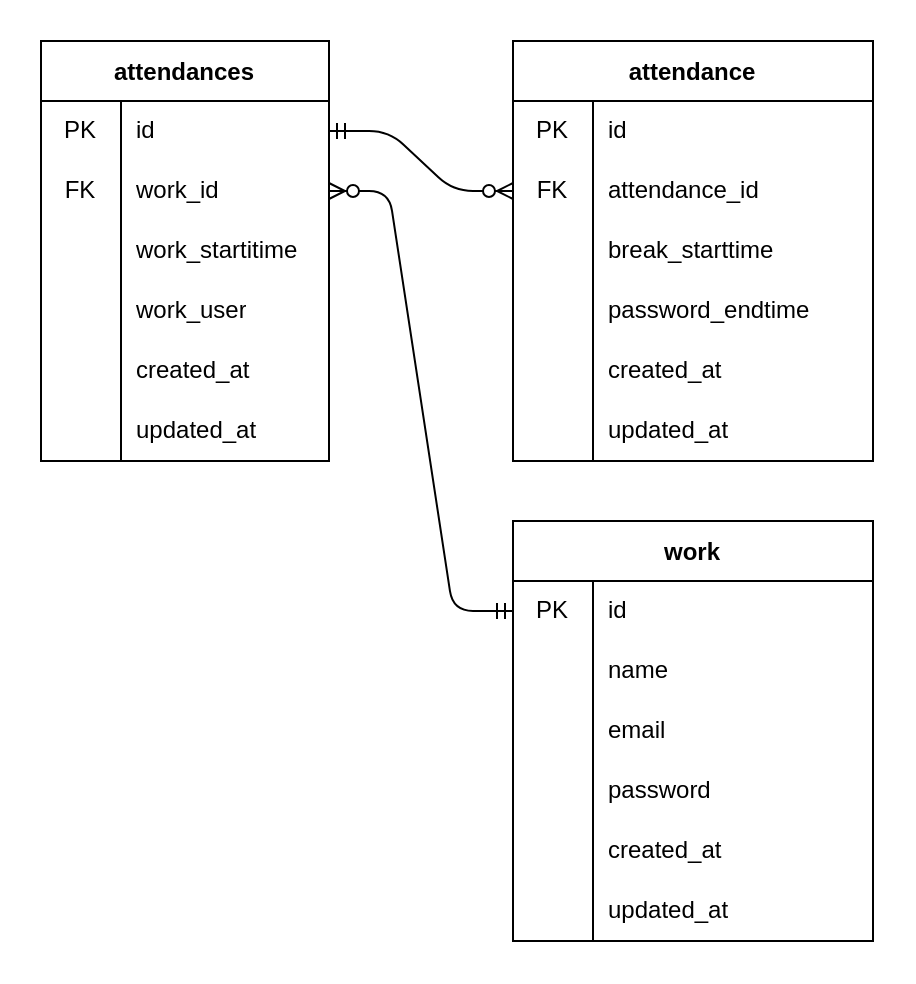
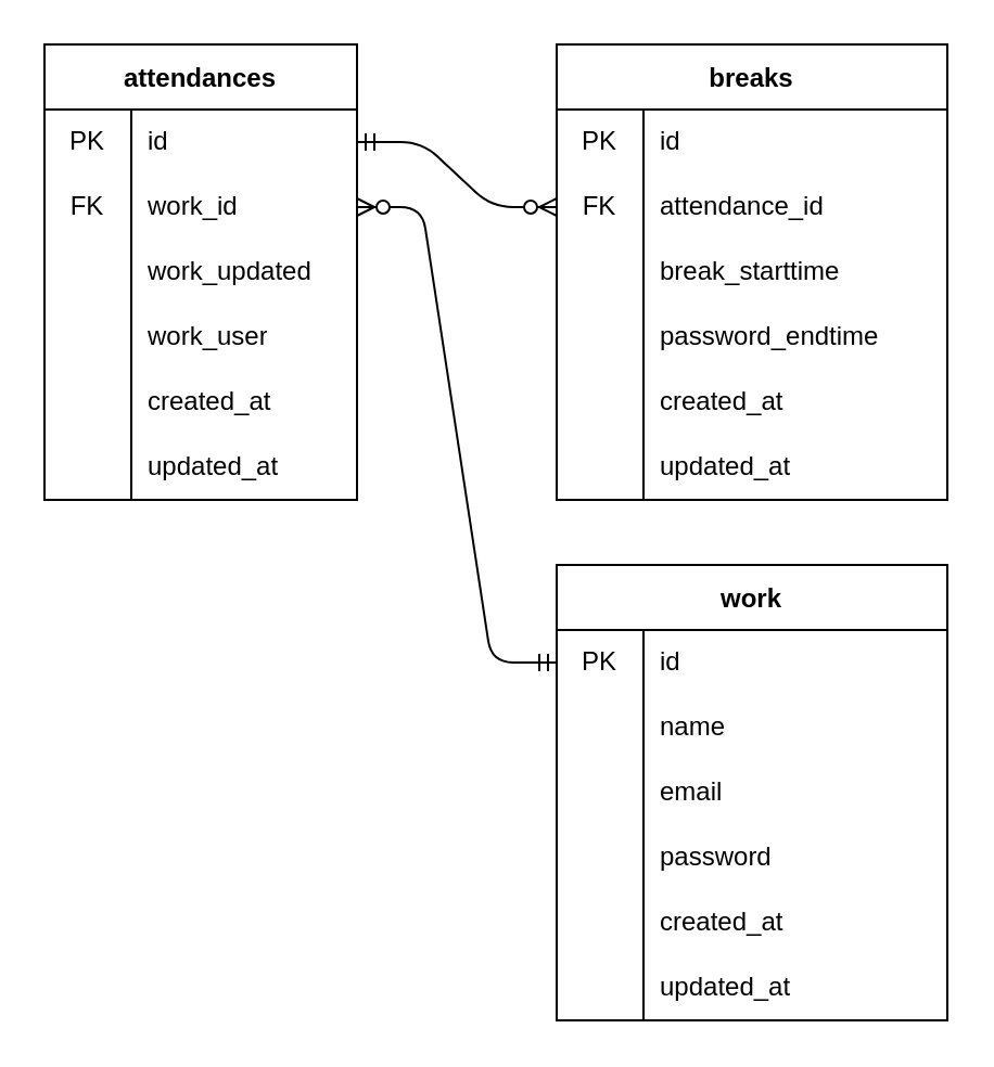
  <mxCell id="0" />
  <mxCell id="1" parent="0" />
  <mxCell id="2" value="work" style="shape=table;startSize=30;container=1;collapsible=0;childLayout=tableLayout;fixedRows=1;rowLines=0;fontStyle=1;" parent="1" vertex="1"><mxGeometry x="256" y="260" width="180" height="210" as="geometry" /></mxCell>
  <mxCell id="3" value="" style="shape=tableRow;horizontal=0;startSize=0;swimlaneHead=0;swimlaneBody=0;top=0;left=0;bottom=0;right=0;collapsible=0;dropTarget=0;fillColor=none;points=[[0,0.5],[1,0.5]];portConstraint=eastwest;" parent="2" vertex="1"><mxGeometry y="30" width="180" height="30" as="geometry" /></mxCell>
  <mxCell id="4" value="PK" style="shape=partialRectangle;html=1;whiteSpace=wrap;connectable=0;fillColor=none;top=0;left=0;bottom=0;right=0;overflow=hidden;pointerEvents=1;" parent="3" vertex="1"><mxGeometry width="40" height="30" as="geometry"><mxRectangle width="40" height="30" as="alternateBounds" /></mxGeometry></mxCell>
  <mxCell id="5" value="id" style="shape=partialRectangle;html=1;whiteSpace=wrap;connectable=0;fillColor=none;top=0;left=0;bottom=0;right=0;align=left;spacingLeft=6;overflow=hidden;" parent="3" vertex="1"><mxGeometry x="40" width="140" height="30" as="geometry"><mxRectangle width="140" height="30" as="alternateBounds" /></mxGeometry></mxCell>
  <mxCell id="6" value="" style="shape=tableRow;horizontal=0;startSize=0;swimlaneHead=0;swimlaneBody=0;top=0;left=0;bottom=0;right=0;collapsible=0;dropTarget=0;fillColor=none;points=[[0,0.5],[1,0.5]];portConstraint=eastwest;" parent="2" vertex="1"><mxGeometry y="60" width="180" height="30" as="geometry" /></mxCell>
  <mxCell id="7" style="shape=partialRectangle;html=1;whiteSpace=wrap;connectable=0;fillColor=none;top=0;left=0;bottom=0;right=0;overflow=hidden;" parent="6" vertex="1"><mxGeometry width="40" height="30" as="geometry"><mxRectangle width="40" height="30" as="alternateBounds" /></mxGeometry></mxCell>
  <mxCell id="8" value="name" style="shape=partialRectangle;html=1;whiteSpace=wrap;connectable=0;fillColor=none;top=0;left=0;bottom=0;right=0;align=left;spacingLeft=6;overflow=hidden;" parent="6" vertex="1"><mxGeometry x="40" width="140" height="30" as="geometry"><mxRectangle width="140" height="30" as="alternateBounds" /></mxGeometry></mxCell>
  <mxCell id="9" value="" style="shape=tableRow;horizontal=0;startSize=0;swimlaneHead=0;swimlaneBody=0;top=0;left=0;bottom=0;right=0;collapsible=0;dropTarget=0;fillColor=none;points=[[0,0.5],[1,0.5]];portConstraint=eastwest;" parent="2" vertex="1"><mxGeometry y="90" width="180" height="30" as="geometry" /></mxCell>
  <mxCell id="10" style="shape=partialRectangle;html=1;whiteSpace=wrap;connectable=0;fillColor=none;top=0;left=0;bottom=0;right=0;overflow=hidden;" parent="9" vertex="1"><mxGeometry width="40" height="30" as="geometry"><mxRectangle width="40" height="30" as="alternateBounds" /></mxGeometry></mxCell>
  <mxCell id="11" value="email" style="shape=partialRectangle;html=1;whiteSpace=wrap;connectable=0;fillColor=none;top=0;left=0;bottom=0;right=0;align=left;spacingLeft=6;overflow=hidden;" parent="9" vertex="1"><mxGeometry x="40" width="140" height="30" as="geometry"><mxRectangle width="140" height="30" as="alternateBounds" /></mxGeometry></mxCell>
  <mxCell id="12" style="shape=tableRow;horizontal=0;startSize=0;swimlaneHead=0;swimlaneBody=0;top=0;left=0;bottom=0;right=0;collapsible=0;dropTarget=0;fillColor=none;points=[[0,0.5],[1,0.5]];portConstraint=eastwest;" parent="2" vertex="1"><mxGeometry y="120" width="180" height="30" as="geometry" /></mxCell>
  <mxCell id="13" style="shape=partialRectangle;html=1;whiteSpace=wrap;connectable=0;fillColor=none;top=0;left=0;bottom=0;right=0;overflow=hidden;" parent="12" vertex="1"><mxGeometry width="40" height="30" as="geometry"><mxRectangle width="40" height="30" as="alternateBounds" /></mxGeometry></mxCell>
  <mxCell id="14" value="password" style="shape=partialRectangle;html=1;whiteSpace=wrap;connectable=0;fillColor=none;top=0;left=0;bottom=0;right=0;align=left;spacingLeft=6;overflow=hidden;" parent="12" vertex="1"><mxGeometry x="40" width="140" height="30" as="geometry"><mxRectangle width="140" height="30" as="alternateBounds" /></mxGeometry></mxCell>
  <mxCell id="15" style="shape=tableRow;horizontal=0;startSize=0;swimlaneHead=0;swimlaneBody=0;top=0;left=0;bottom=0;right=0;collapsible=0;dropTarget=0;fillColor=none;points=[[0,0.5],[1,0.5]];portConstraint=eastwest;" parent="2" vertex="1"><mxGeometry y="150" width="180" height="30" as="geometry" /></mxCell>
  <mxCell id="16" style="shape=partialRectangle;html=1;whiteSpace=wrap;connectable=0;fillColor=none;top=0;left=0;bottom=0;right=0;overflow=hidden;" parent="15" vertex="1"><mxGeometry width="40" height="30" as="geometry"><mxRectangle width="40" height="30" as="alternateBounds" /></mxGeometry></mxCell>
  <mxCell id="17" value="created_at" style="shape=partialRectangle;html=1;whiteSpace=wrap;connectable=0;fillColor=none;top=0;left=0;bottom=0;right=0;align=left;spacingLeft=6;overflow=hidden;" parent="15" vertex="1"><mxGeometry x="40" width="140" height="30" as="geometry"><mxRectangle width="140" height="30" as="alternateBounds" /></mxGeometry></mxCell>
  <mxCell id="18" style="shape=tableRow;horizontal=0;startSize=0;swimlaneHead=0;swimlaneBody=0;top=0;left=0;bottom=0;right=0;collapsible=0;dropTarget=0;fillColor=none;points=[[0,0.5],[1,0.5]];portConstraint=eastwest;" parent="2" vertex="1"><mxGeometry y="180" width="180" height="30" as="geometry" /></mxCell>
  <mxCell id="19" style="shape=partialRectangle;html=1;whiteSpace=wrap;connectable=0;fillColor=none;top=0;left=0;bottom=0;right=0;overflow=hidden;" parent="18" vertex="1"><mxGeometry width="40" height="30" as="geometry"><mxRectangle width="40" height="30" as="alternateBounds" /></mxGeometry></mxCell>
  <mxCell id="20" value="updated_at" style="shape=partialRectangle;html=1;whiteSpace=wrap;connectable=0;fillColor=none;top=0;left=0;bottom=0;right=0;align=left;spacingLeft=6;overflow=hidden;" parent="18" vertex="1"><mxGeometry x="40" width="140" height="30" as="geometry"><mxRectangle width="140" height="30" as="alternateBounds" /></mxGeometry></mxCell>
  <mxCell id="21" value="attendances" style="shape=table;startSize=30;container=1;collapsible=0;childLayout=tableLayout;fixedRows=1;rowLines=0;fontStyle=1;" parent="1" vertex="1"><mxGeometry x="20" y="20" width="144" height="210" as="geometry" /></mxCell>
  <mxCell id="22" value="" style="shape=tableRow;horizontal=0;startSize=0;swimlaneHead=0;swimlaneBody=0;top=0;left=0;bottom=0;right=0;collapsible=0;dropTarget=0;fillColor=none;points=[[0,0.5],[1,0.5]];portConstraint=eastwest;" parent="21" vertex="1"><mxGeometry y="30" width="144" height="30" as="geometry" /></mxCell>
  <mxCell id="23" value="PK" style="shape=partialRectangle;html=1;whiteSpace=wrap;connectable=0;fillColor=none;top=0;left=0;bottom=0;right=0;overflow=hidden;pointerEvents=1;" parent="22" vertex="1"><mxGeometry width="40" height="30" as="geometry"><mxRectangle width="40" height="30" as="alternateBounds" /></mxGeometry></mxCell>
  <mxCell id="24" value="id" style="shape=partialRectangle;html=1;whiteSpace=wrap;connectable=0;fillColor=none;top=0;left=0;bottom=0;right=0;align=left;spacingLeft=6;overflow=hidden;" parent="22" vertex="1"><mxGeometry x="40" width="104" height="30" as="geometry"><mxRectangle width="104" height="30" as="alternateBounds" /></mxGeometry></mxCell>
  <mxCell id="25" value="" style="shape=tableRow;horizontal=0;startSize=0;swimlaneHead=0;swimlaneBody=0;top=0;left=0;bottom=0;right=0;collapsible=0;dropTarget=0;fillColor=none;points=[[0,0.5],[1,0.5]];portConstraint=eastwest;" parent="21" vertex="1"><mxGeometry y="60" width="144" height="30" as="geometry" /></mxCell>
  <mxCell id="26" value="FK" style="shape=partialRectangle;html=1;whiteSpace=wrap;connectable=0;fillColor=none;top=0;left=0;bottom=0;right=0;overflow=hidden;" parent="25" vertex="1"><mxGeometry width="40" height="30" as="geometry"><mxRectangle width="40" height="30" as="alternateBounds" /></mxGeometry></mxCell>
  <mxCell id="27" value="work_id" style="shape=partialRectangle;html=1;whiteSpace=wrap;connectable=0;fillColor=none;top=0;left=0;bottom=0;right=0;align=left;spacingLeft=6;overflow=hidden;" parent="25" vertex="1"><mxGeometry x="40" width="104" height="30" as="geometry"><mxRectangle width="104" height="30" as="alternateBounds" /></mxGeometry></mxCell>
  <mxCell id="28" value="" style="shape=tableRow;horizontal=0;startSize=0;swimlaneHead=0;swimlaneBody=0;top=0;left=0;bottom=0;right=0;collapsible=0;dropTarget=0;fillColor=none;points=[[0,0.5],[1,0.5]];portConstraint=eastwest;" parent="21" vertex="1"><mxGeometry y="90" width="144" height="30" as="geometry" /></mxCell>
  <mxCell id="29" style="shape=partialRectangle;html=1;whiteSpace=wrap;connectable=0;fillColor=none;top=0;left=0;bottom=0;right=0;overflow=hidden;" parent="28" vertex="1"><mxGeometry width="40" height="30" as="geometry"><mxRectangle width="40" height="30" as="alternateBounds" /></mxGeometry></mxCell>
- <mxCell id="30" value="work_startitime" style="shape=partialRectangle;html=1;whiteSpace=wrap;connectable=0;fillColor=none;top=0;left=0;bottom=0;right=0;align=left;spacingLeft=6;overflow=hidden;" parent="28" vertex="1"><mxGeometry x="40" width="104" height="30" as="geometry"><mxRectangle width="104" height="30" as="alternateBounds" /></mxGeometry></mxCell>
+ <mxCell id="30" value="work_updated" style="shape=partialRectangle;html=1;whiteSpace=wrap;connectable=0;fillColor=none;top=0;left=0;bottom=0;right=0;align=left;spacingLeft=6;overflow=hidden;" parent="28" vertex="1"><mxGeometry x="40" width="104" height="30" as="geometry"><mxRectangle width="104" height="30" as="alternateBounds" /></mxGeometry></mxCell>
  <mxCell id="31" style="shape=tableRow;horizontal=0;startSize=0;swimlaneHead=0;swimlaneBody=0;top=0;left=0;bottom=0;right=0;collapsible=0;dropTarget=0;fillColor=none;points=[[0,0.5],[1,0.5]];portConstraint=eastwest;" parent="21" vertex="1"><mxGeometry y="120" width="144" height="30" as="geometry" /></mxCell>
  <mxCell id="32" style="shape=partialRectangle;html=1;whiteSpace=wrap;connectable=0;fillColor=none;top=0;left=0;bottom=0;right=0;overflow=hidden;" parent="31" vertex="1"><mxGeometry width="40" height="30" as="geometry"><mxRectangle width="40" height="30" as="alternateBounds" /></mxGeometry></mxCell>
  <mxCell id="33" value="work_user" style="shape=partialRectangle;html=1;whiteSpace=wrap;connectable=0;fillColor=none;top=0;left=0;bottom=0;right=0;align=left;spacingLeft=6;overflow=hidden;" parent="31" vertex="1"><mxGeometry x="40" width="104" height="30" as="geometry"><mxRectangle width="104" height="30" as="alternateBounds" /></mxGeometry></mxCell>
  <mxCell id="34" style="shape=tableRow;horizontal=0;startSize=0;swimlaneHead=0;swimlaneBody=0;top=0;left=0;bottom=0;right=0;collapsible=0;dropTarget=0;fillColor=none;points=[[0,0.5],[1,0.5]];portConstraint=eastwest;" parent="21" vertex="1"><mxGeometry y="150" width="144" height="30" as="geometry" /></mxCell>
  <mxCell id="35" style="shape=partialRectangle;html=1;whiteSpace=wrap;connectable=0;fillColor=none;top=0;left=0;bottom=0;right=0;overflow=hidden;" parent="34" vertex="1"><mxGeometry width="40" height="30" as="geometry"><mxRectangle width="40" height="30" as="alternateBounds" /></mxGeometry></mxCell>
  <mxCell id="36" value="created_at" style="shape=partialRectangle;html=1;whiteSpace=wrap;connectable=0;fillColor=none;top=0;left=0;bottom=0;right=0;align=left;spacingLeft=6;overflow=hidden;" parent="34" vertex="1"><mxGeometry x="40" width="104" height="30" as="geometry"><mxRectangle width="104" height="30" as="alternateBounds" /></mxGeometry></mxCell>
  <mxCell id="37" style="shape=tableRow;horizontal=0;startSize=0;swimlaneHead=0;swimlaneBody=0;top=0;left=0;bottom=0;right=0;collapsible=0;dropTarget=0;fillColor=none;points=[[0,0.5],[1,0.5]];portConstraint=eastwest;" parent="21" vertex="1"><mxGeometry y="180" width="144" height="30" as="geometry" /></mxCell>
  <mxCell id="38" style="shape=partialRectangle;html=1;whiteSpace=wrap;connectable=0;fillColor=none;top=0;left=0;bottom=0;right=0;overflow=hidden;" parent="37" vertex="1"><mxGeometry width="40" height="30" as="geometry"><mxRectangle width="40" height="30" as="alternateBounds" /></mxGeometry></mxCell>
  <mxCell id="39" value="updated_at" style="shape=partialRectangle;html=1;whiteSpace=wrap;connectable=0;fillColor=none;top=0;left=0;bottom=0;right=0;align=left;spacingLeft=6;overflow=hidden;" parent="37" vertex="1"><mxGeometry x="40" width="104" height="30" as="geometry"><mxRectangle width="104" height="30" as="alternateBounds" /></mxGeometry></mxCell>
- <mxCell id="40" value="attendance" style="shape=table;startSize=30;container=1;collapsible=0;childLayout=tableLayout;fixedRows=1;rowLines=0;fontStyle=1;" parent="1" vertex="1"><mxGeometry x="256" y="20" width="180" height="210" as="geometry" /></mxCell>
+ <mxCell id="40" value="breaks" style="shape=table;startSize=30;container=1;collapsible=0;childLayout=tableLayout;fixedRows=1;rowLines=0;fontStyle=1;" parent="1" vertex="1"><mxGeometry x="256" y="20" width="180" height="210" as="geometry" /></mxCell>
  <mxCell id="41" value="" style="shape=tableRow;horizontal=0;startSize=0;swimlaneHead=0;swimlaneBody=0;top=0;left=0;bottom=0;right=0;collapsible=0;dropTarget=0;fillColor=none;points=[[0,0.5],[1,0.5]];portConstraint=eastwest;" parent="40" vertex="1"><mxGeometry y="30" width="180" height="30" as="geometry" /></mxCell>
  <mxCell id="42" value="PK" style="shape=partialRectangle;html=1;whiteSpace=wrap;connectable=0;fillColor=none;top=0;left=0;bottom=0;right=0;overflow=hidden;pointerEvents=1;" parent="41" vertex="1"><mxGeometry width="40" height="30" as="geometry"><mxRectangle width="40" height="30" as="alternateBounds" /></mxGeometry></mxCell>
  <mxCell id="43" value="id" style="shape=partialRectangle;html=1;whiteSpace=wrap;connectable=0;fillColor=none;top=0;left=0;bottom=0;right=0;align=left;spacingLeft=6;overflow=hidden;" parent="41" vertex="1"><mxGeometry x="40" width="140" height="30" as="geometry"><mxRectangle width="140" height="30" as="alternateBounds" /></mxGeometry></mxCell>
  <mxCell id="44" style="shape=tableRow;horizontal=0;startSize=0;swimlaneHead=0;swimlaneBody=0;top=0;left=0;bottom=0;right=0;collapsible=0;dropTarget=0;fillColor=none;points=[[0,0.5],[1,0.5]];portConstraint=eastwest;" parent="40" vertex="1"><mxGeometry y="60" width="180" height="30" as="geometry" /></mxCell>
  <mxCell id="45" value="FK" style="shape=partialRectangle;html=1;whiteSpace=wrap;connectable=0;fillColor=none;top=0;left=0;bottom=0;right=0;overflow=hidden;" parent="44" vertex="1"><mxGeometry width="40" height="30" as="geometry"><mxRectangle width="40" height="30" as="alternateBounds" /></mxGeometry></mxCell>
  <mxCell id="46" value="attendance_id" style="shape=partialRectangle;html=1;whiteSpace=wrap;connectable=0;fillColor=none;top=0;left=0;bottom=0;right=0;align=left;spacingLeft=6;overflow=hidden;" parent="44" vertex="1"><mxGeometry x="40" width="140" height="30" as="geometry"><mxRectangle width="140" height="30" as="alternateBounds" /></mxGeometry></mxCell>
  <mxCell id="47" value="" style="shape=tableRow;horizontal=0;startSize=0;swimlaneHead=0;swimlaneBody=0;top=0;left=0;bottom=0;right=0;collapsible=0;dropTarget=0;fillColor=none;points=[[0,0.5],[1,0.5]];portConstraint=eastwest;" parent="40" vertex="1"><mxGeometry y="90" width="180" height="30" as="geometry" /></mxCell>
  <mxCell id="48" style="shape=partialRectangle;html=1;whiteSpace=wrap;connectable=0;fillColor=none;top=0;left=0;bottom=0;right=0;overflow=hidden;" parent="47" vertex="1"><mxGeometry width="40" height="30" as="geometry"><mxRectangle width="40" height="30" as="alternateBounds" /></mxGeometry></mxCell>
  <mxCell id="49" value="break_starttime" style="shape=partialRectangle;html=1;whiteSpace=wrap;connectable=0;fillColor=none;top=0;left=0;bottom=0;right=0;align=left;spacingLeft=6;overflow=hidden;" parent="47" vertex="1"><mxGeometry x="40" width="140" height="30" as="geometry"><mxRectangle width="140" height="30" as="alternateBounds" /></mxGeometry></mxCell>
  <mxCell id="50" value="" style="shape=tableRow;horizontal=0;startSize=0;swimlaneHead=0;swimlaneBody=0;top=0;left=0;bottom=0;right=0;collapsible=0;dropTarget=0;fillColor=none;points=[[0,0.5],[1,0.5]];portConstraint=eastwest;" parent="40" vertex="1"><mxGeometry y="120" width="180" height="30" as="geometry" /></mxCell>
  <mxCell id="51" style="shape=partialRectangle;html=1;whiteSpace=wrap;connectable=0;fillColor=none;top=0;left=0;bottom=0;right=0;overflow=hidden;" parent="50" vertex="1"><mxGeometry width="40" height="30" as="geometry"><mxRectangle width="40" height="30" as="alternateBounds" /></mxGeometry></mxCell>
  <mxCell id="52" value="password_endtime" style="shape=partialRectangle;html=1;whiteSpace=wrap;connectable=0;fillColor=none;top=0;left=0;bottom=0;right=0;align=left;spacingLeft=6;overflow=hidden;" parent="50" vertex="1"><mxGeometry x="40" width="140" height="30" as="geometry"><mxRectangle width="140" height="30" as="alternateBounds" /></mxGeometry></mxCell>
  <mxCell id="53" style="shape=tableRow;horizontal=0;startSize=0;swimlaneHead=0;swimlaneBody=0;top=0;left=0;bottom=0;right=0;collapsible=0;dropTarget=0;fillColor=none;points=[[0,0.5],[1,0.5]];portConstraint=eastwest;" parent="40" vertex="1"><mxGeometry y="150" width="180" height="30" as="geometry" /></mxCell>
  <mxCell id="54" style="shape=partialRectangle;html=1;whiteSpace=wrap;connectable=0;fillColor=none;top=0;left=0;bottom=0;right=0;overflow=hidden;" parent="53" vertex="1"><mxGeometry width="40" height="30" as="geometry"><mxRectangle width="40" height="30" as="alternateBounds" /></mxGeometry></mxCell>
  <mxCell id="55" value="created_at" style="shape=partialRectangle;html=1;whiteSpace=wrap;connectable=0;fillColor=none;top=0;left=0;bottom=0;right=0;align=left;spacingLeft=6;overflow=hidden;" parent="53" vertex="1"><mxGeometry x="40" width="140" height="30" as="geometry"><mxRectangle width="140" height="30" as="alternateBounds" /></mxGeometry></mxCell>
  <mxCell id="56" style="shape=tableRow;horizontal=0;startSize=0;swimlaneHead=0;swimlaneBody=0;top=0;left=0;bottom=0;right=0;collapsible=0;dropTarget=0;fillColor=none;points=[[0,0.5],[1,0.5]];portConstraint=eastwest;" parent="40" vertex="1"><mxGeometry y="180" width="180" height="30" as="geometry" /></mxCell>
  <mxCell id="57" style="shape=partialRectangle;html=1;whiteSpace=wrap;connectable=0;fillColor=none;top=0;left=0;bottom=0;right=0;overflow=hidden;" parent="56" vertex="1"><mxGeometry width="40" height="30" as="geometry"><mxRectangle width="40" height="30" as="alternateBounds" /></mxGeometry></mxCell>
  <mxCell id="58" value="updated_at" style="shape=partialRectangle;html=1;whiteSpace=wrap;connectable=0;fillColor=none;top=0;left=0;bottom=0;right=0;align=left;spacingLeft=6;overflow=hidden;" parent="56" vertex="1"><mxGeometry x="40" width="140" height="30" as="geometry"><mxRectangle width="140" height="30" as="alternateBounds" /></mxGeometry></mxCell>
  <mxCell id="59" value="" style="edgeStyle=entityRelationEdgeStyle;fontSize=12;html=1;endArrow=ERzeroToMany;startArrow=ERmandOne;exitX=1;exitY=0.5;exitDx=0;exitDy=0;entryX=0;entryY=0.5;entryDx=0;entryDy=0;" parent="1" source="22" target="44" edge="1"><mxGeometry width="100" height="100" relative="1" as="geometry"><mxPoint x="586" y="185" as="sourcePoint" /><mxPoint x="582" y="260" as="targetPoint" /></mxGeometry></mxCell>
  <mxCell id="60" value="" style="edgeStyle=entityRelationEdgeStyle;fontSize=12;html=1;endArrow=ERzeroToMany;startArrow=ERmandOne;entryX=1;entryY=0.5;entryDx=0;entryDy=0;exitX=0;exitY=0.5;exitDx=0;exitDy=0;" parent="1" source="3" target="25" edge="1"><mxGeometry width="100" height="100" relative="1" as="geometry"><mxPoint x="346" y="300" as="sourcePoint" /><mxPoint x="446" y="200" as="targetPoint" /></mxGeometry></mxCell>
